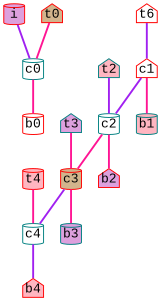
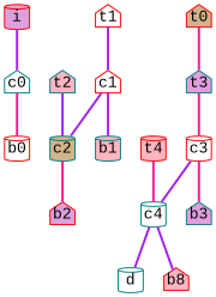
  graph {
    fontname="Liberation Mono"
    node [color=red fillcolor=white fixedsize=true fontname="Liberation Mono" shape=house style=filled]
    edge [color=purple fontname="Liberation Mono" style=bold]
    i [fillcolor=plum height=0.3 shape=cylinder width=0.3]
-   c0 [color=teal height=0.3 shape=cylinder width=0.3]
+   c0 [color=teal height=0.3 width=0.3]
    b0 [height=0.3 shape=cylinder width=0.3]
    c1 [height=0.3 width=0.3]
-   c2 [color=teal height=0.3 shape=cylinder width=0.3]
+   c2 [color=teal fillcolor=tan height=0.3 shape=cylinder width=0.3]
    b1 [color=teal fillcolor=lightpink height=0.3 shape=cylinder width=0.3]
-   c3 [fillcolor=tan height=0.3 shape=cylinder width=0.3]
+   c3 [height=0.3 shape=cylinder width=0.3]
    b2 [fillcolor=plum height=0.3 width=0.3]
    c4 [color=teal height=0.3 shape=cylinder width=0.3]
-   b3 [color=teal fillcolor=plum height=0.3 shape=cylinder width=0.3]
-   b4 [fillcolor=lightpink height=0.3 width=0.3]
+   b3 [color=teal fillcolor=plum height=0.3 width=0.3]
+   d [color=teal height=0.3 shape=cylinder width=0.3]
+   b4 [fillcolor=lightpink height=0.3 width=0.3 label=b8]
    t0 [fillcolor=tan height=0.3 width=0.3]
-   t1 [height=0.3 width=0.3 label=t6]
+   t1 [height=0.3 width=0.3]
    t2 [color=teal fillcolor=lightpink height=0.3 width=0.3]
    t3 [color=teal fillcolor=plum height=0.3 width=0.3]
    t4 [fillcolor=lightpink height=0.3 shape=cylinder width=0.3]
    i -- c0
    c0 -- b0 [color=deeppink]
    c1 -- c2
-   c1 -- b1 [color=deeppink]
-   c2 -- c3 [color=deeppink]
+   c1 -- b1
    c2 -- b2 [color=deeppink]
    c3 -- c4
    c3 -- b3 [color=deeppink]
+   c4 -- d
    c4 -- b4
-   t0 -- c0 [color=deeppink]
+   t0 -- t3 [color=deeppink]
    t1 -- c1
    t2 -- c2
    t3 -- c3 [color=deeppink]
    t4 -- c4 [color=deeppink]
  }
